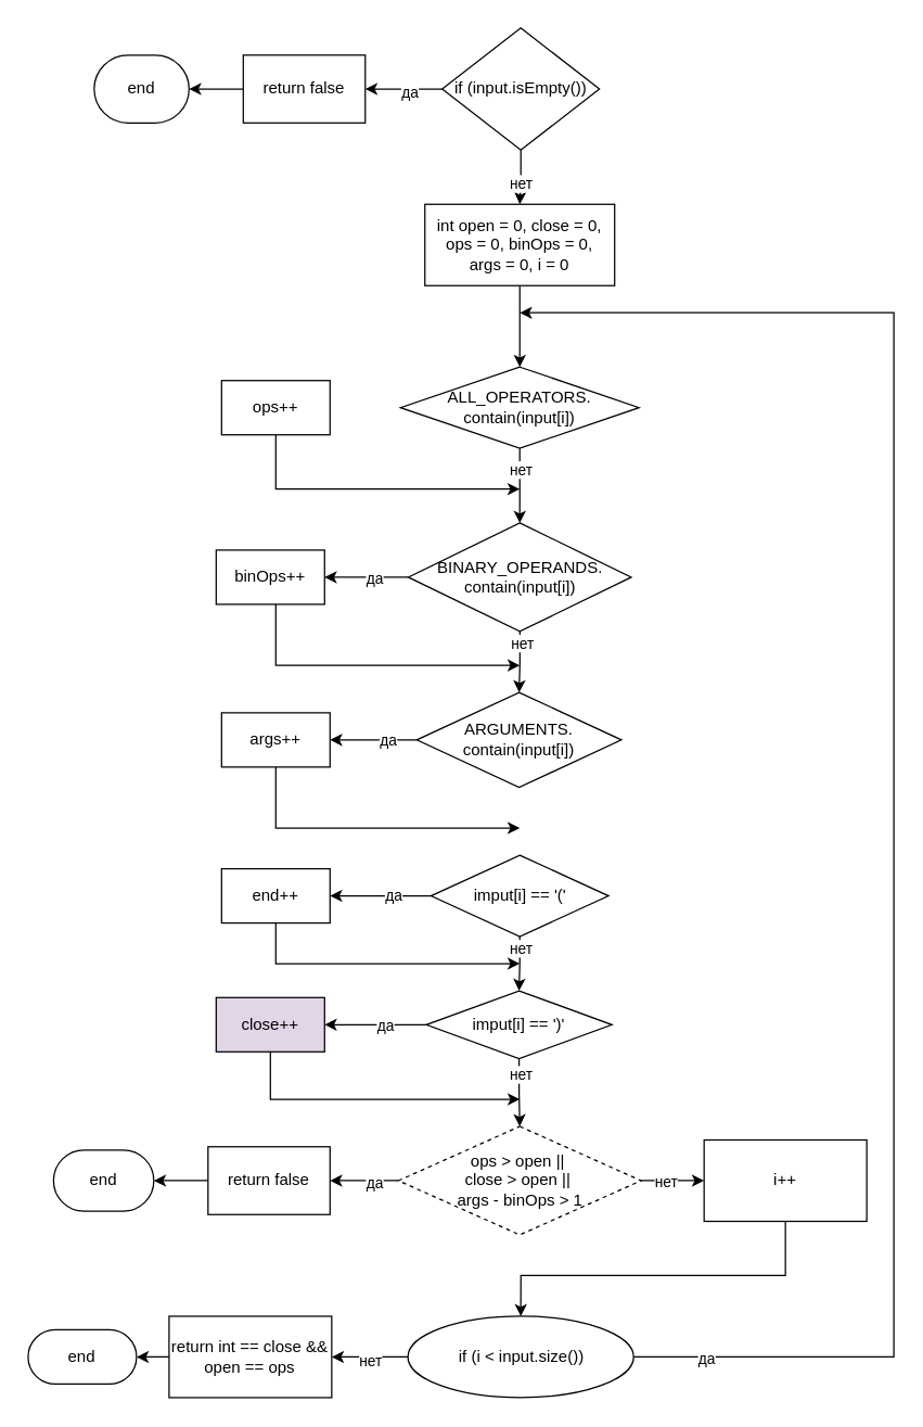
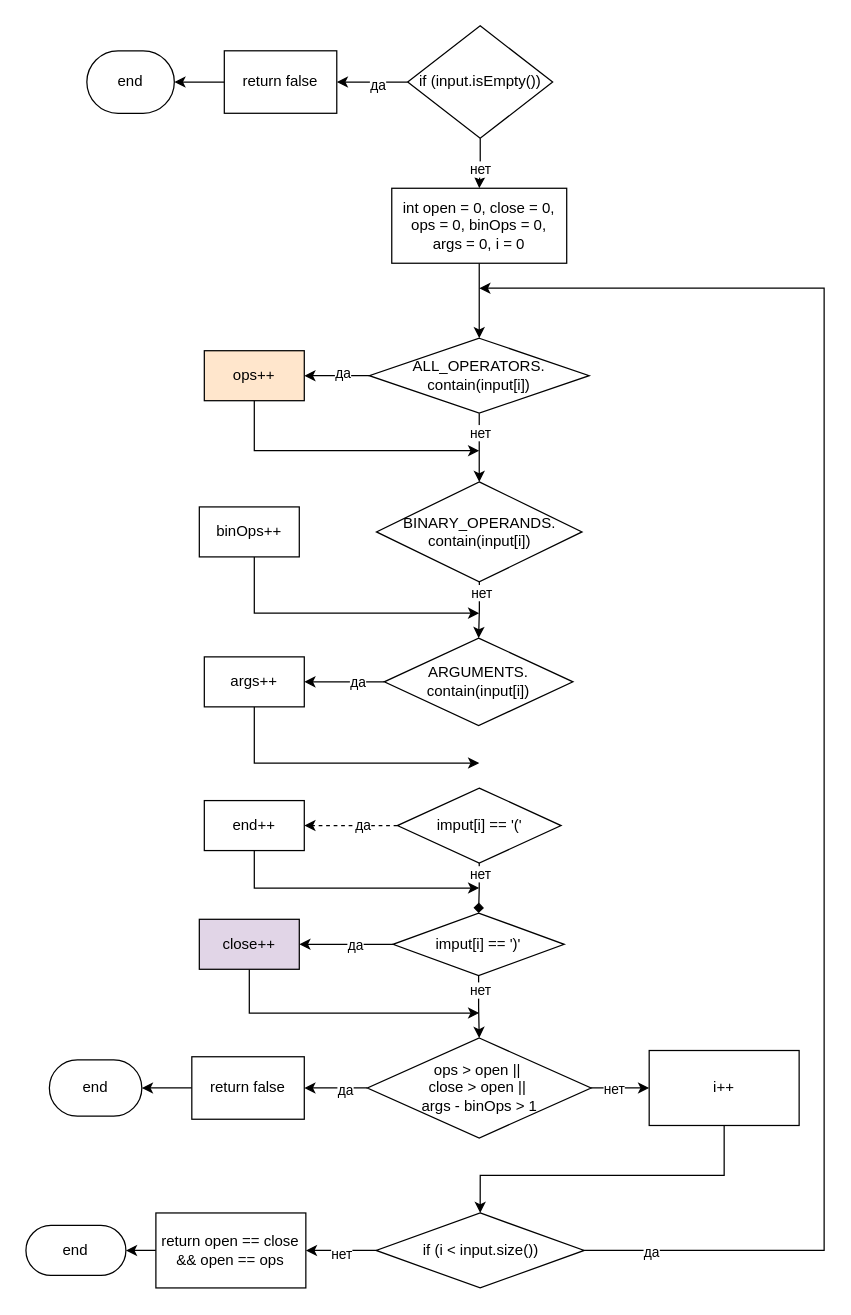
  <mxCell id="0" />
  <mxCell id="1" parent="0" />
  <mxCell id="2" style="edgeStyle=orthogonalEdgeStyle;rounded=0;orthogonalLoop=1;jettySize=auto;html=1;" parent="1" source="6" edge="1"><mxGeometry relative="1" as="geometry"><mxPoint x="269" y="65" as="targetPoint" /></mxGeometry></mxCell>
  <mxCell id="3" value="да" style="edgeLabel;html=1;align=center;verticalAlign=middle;resizable=0;points=[];" vertex="1" connectable="0" parent="2"><mxGeometry x="-0.174" y="2" relative="1" as="geometry"><mxPoint as="offset" /></mxGeometry></mxCell>
  <mxCell id="4" style="edgeStyle=orthogonalEdgeStyle;rounded=0;orthogonalLoop=1;jettySize=auto;html=1;" parent="1" source="6" target="11" edge="1"><mxGeometry relative="1" as="geometry" /></mxCell>
  <mxCell id="5" value="нет" style="edgeLabel;html=1;align=center;verticalAlign=middle;resizable=0;points=[];" vertex="1" connectable="0" parent="4"><mxGeometry x="0.22" relative="1" as="geometry"><mxPoint as="offset" /></mxGeometry></mxCell>
  <mxCell id="6" value="if (input.isEmpty())" style="rhombus;whiteSpace=wrap;html=1;" parent="1" vertex="1"><mxGeometry x="325.75" y="20" width="116" height="90" as="geometry" /></mxCell>
  <mxCell id="7" style="edgeStyle=orthogonalEdgeStyle;rounded=0;orthogonalLoop=1;jettySize=auto;html=1;" parent="1" source="8" target="9" edge="1"><mxGeometry relative="1" as="geometry" /></mxCell>
  <mxCell id="8" value="return false" style="rounded=0;whiteSpace=wrap;html=1;" parent="1" vertex="1"><mxGeometry x="179" y="40" width="90" height="50" as="geometry" /></mxCell>
  <mxCell id="9" value="end" style="rounded=1;whiteSpace=wrap;html=1;arcSize=50;" parent="1" vertex="1"><mxGeometry x="69" y="40" width="70" height="50" as="geometry" /></mxCell>
  <mxCell id="10" style="edgeStyle=orthogonalEdgeStyle;rounded=0;orthogonalLoop=1;jettySize=auto;html=1;" parent="1" source="11" target="16" edge="1"><mxGeometry relative="1" as="geometry"><mxPoint x="383" y="250" as="targetPoint" /></mxGeometry></mxCell>
  <mxCell id="11" value="int open = 0, close = 0,&lt;div&gt;ops = 0, binOps = 0,&lt;br&gt;args = 0, i = 0&lt;/div&gt;" style="rounded=0;whiteSpace=wrap;html=1;" parent="1" vertex="1"><mxGeometry x="313" y="150" width="140" height="60" as="geometry" /></mxCell>
+ <mxCell id="12" style="edgeStyle=orthogonalEdgeStyle;rounded=0;orthogonalLoop=1;jettySize=auto;html=1;entryX=1;entryY=0.5;entryDx=0;entryDy=0;" parent="1" source="16" target="18" edge="1"><mxGeometry relative="1" as="geometry" /></mxCell>
+ <mxCell id="13" value="да" style="edgeLabel;html=1;align=center;verticalAlign=middle;resizable=0;points=[];" vertex="1" connectable="0" parent="12"><mxGeometry x="-0.152" y="-3" relative="1" as="geometry"><mxPoint as="offset" /></mxGeometry></mxCell>
  <mxCell id="14" style="edgeStyle=orthogonalEdgeStyle;rounded=0;orthogonalLoop=1;jettySize=auto;html=1;entryX=0.5;entryY=0;entryDx=0;entryDy=0;" parent="1" source="16" target="23" edge="1"><mxGeometry relative="1" as="geometry"><mxPoint x="383.1" y="370.049" as="targetPoint" /></mxGeometry></mxCell>
  <mxCell id="15" value="нет" style="edgeLabel;html=1;align=center;verticalAlign=middle;resizable=0;points=[];" vertex="1" connectable="0" parent="14"><mxGeometry x="-0.466" relative="1" as="geometry"><mxPoint as="offset" /></mxGeometry></mxCell>
  <mxCell id="16" value="ALL_OPERATORS.&lt;div&gt;contain(input[i])&lt;/div&gt;" style="rhombus;whiteSpace=wrap;html=1;" parent="1" vertex="1"><mxGeometry x="295" y="270" width="176" height="60" as="geometry" /></mxCell>
  <mxCell id="17" style="edgeStyle=orthogonalEdgeStyle;rounded=0;orthogonalLoop=1;jettySize=auto;html=1;" parent="1" source="18" edge="1"><mxGeometry relative="1" as="geometry"><Array as="points"><mxPoint x="203" y="360" /><mxPoint x="383" y="360" /></Array><mxPoint x="383" y="360" as="targetPoint" /></mxGeometry></mxCell>
- <mxCell id="18" value="ops++" style="rounded=0;whiteSpace=wrap;html=1;" parent="1" vertex="1"><mxGeometry x="163" y="280" width="80" height="40" as="geometry" /></mxCell>
- <mxCell id="19" style="edgeStyle=orthogonalEdgeStyle;rounded=0;orthogonalLoop=1;jettySize=auto;html=1;entryX=1;entryY=0.5;entryDx=0;entryDy=0;" parent="1" source="23" target="25" edge="1"><mxGeometry relative="1" as="geometry" /></mxCell>
- <mxCell id="20" value="да" style="edgeLabel;html=1;align=center;verticalAlign=middle;resizable=0;points=[];" vertex="1" connectable="0" parent="19"><mxGeometry x="-0.195" relative="1" as="geometry"><mxPoint as="offset" /></mxGeometry></mxCell>
+ <mxCell id="18" value="ops++" style="rounded=0;whiteSpace=wrap;html=1;fillColor=#ffe6cc;" parent="1" vertex="1"><mxGeometry x="163" y="280" width="80" height="40" as="geometry" /></mxCell>
  <mxCell id="21" style="edgeStyle=orthogonalEdgeStyle;rounded=0;orthogonalLoop=1;jettySize=auto;html=1;entryX=0.5;entryY=0;entryDx=0;entryDy=0;" parent="1" source="23" target="28" edge="1"><mxGeometry relative="1" as="geometry" /></mxCell>
  <mxCell id="22" value="нет" style="edgeLabel;html=1;align=center;verticalAlign=middle;resizable=0;points=[];" vertex="1" connectable="0" parent="21"><mxGeometry x="-0.604" y="1" relative="1" as="geometry"><mxPoint as="offset" /></mxGeometry></mxCell>
  <mxCell id="23" value="BINARY_OPERANDS.&lt;div&gt;contain(input[i])&lt;/div&gt;" style="rhombus;whiteSpace=wrap;html=1;" parent="1" vertex="1"><mxGeometry x="300.75" y="385" width="164.5" height="80" as="geometry" /></mxCell>
  <mxCell id="24" style="edgeStyle=orthogonalEdgeStyle;rounded=0;orthogonalLoop=1;jettySize=auto;html=1;" parent="1" source="25" edge="1"><mxGeometry relative="1" as="geometry"><Array as="points"><mxPoint x="203" y="490" /><mxPoint x="383" y="490" /></Array><mxPoint x="383" y="490" as="targetPoint" /></mxGeometry></mxCell>
  <mxCell id="25" value="binOps++" style="rounded=0;whiteSpace=wrap;html=1;" parent="1" vertex="1"><mxGeometry x="159" y="405" width="80" height="40" as="geometry" /></mxCell>
  <mxCell id="26" style="edgeStyle=orthogonalEdgeStyle;rounded=0;orthogonalLoop=1;jettySize=auto;html=1;entryX=1;entryY=0.5;entryDx=0;entryDy=0;" parent="1" source="28" target="30" edge="1"><mxGeometry relative="1" as="geometry" /></mxCell>
  <mxCell id="27" value="да" style="edgeLabel;html=1;align=center;verticalAlign=middle;resizable=0;points=[];" vertex="1" connectable="0" parent="26"><mxGeometry x="-0.306" relative="1" as="geometry"><mxPoint as="offset" /></mxGeometry></mxCell>
  <mxCell id="28" value="ARGUMENTS.&lt;div&gt;contain(input[i])&lt;/div&gt;" style="rhombus;whiteSpace=wrap;html=1;" parent="1" vertex="1"><mxGeometry x="307" y="510" width="151" height="70" as="geometry" /></mxCell>
  <mxCell id="29" style="edgeStyle=orthogonalEdgeStyle;rounded=0;orthogonalLoop=1;jettySize=auto;html=1;" parent="1" source="30" edge="1"><mxGeometry relative="1" as="geometry"><Array as="points"><mxPoint x="203" y="610" /></Array><mxPoint x="383" y="610" as="targetPoint" /></mxGeometry></mxCell>
  <mxCell id="30" value="args&lt;span style=&quot;color: rgba(0, 0, 0, 0); font-family: monospace; font-size: 0px; text-align: start; text-wrap-mode: nowrap;&quot;&gt;%3CmxGraphModel%3E%3Croot%3E%3CmxCell%20id%3D%220%22%2F%3E%3CmxCell%20id%3D%221%22%20parent%3D%220%22%2F%3E%3CmxCell%20id%3D%222%22%20style%3D%22edgeStyle%3DorthogonalEdgeStyle%3Brounded%3D0%3BorthogonalLoop%3D1%3BjettySize%3Dauto%3Bhtml%3D1%3B%22%20edge%3D%221%22%20target%3D%224%22%20parent%3D%221%22%3E%3CmxGeometry%20relative%3D%221%22%20as%3D%22geometry%22%3E%3CmxPoint%20x%3D%22414%22%20y%3D%22530%22%20as%3D%22sourcePoint%22%2F%3E%3C%2FmxGeometry%3E%3C%2FmxCell%3E%3CmxCell%20id%3D%223%22%20style%3D%22edgeStyle%3DorthogonalEdgeStyle%3Brounded%3D0%3BorthogonalLoop%3D1%3BjettySize%3Dauto%3Bhtml%3D1%3BentryX%3D1%3BentryY%3D0.5%3BentryDx%3D0%3BentryDy%3D0%3B%22%20edge%3D%221%22%20source%3D%224%22%20target%3D%225%22%20parent%3D%221%22%3E%3CmxGeometry%20relative%3D%221%22%20as%3D%22geometry%22%2F%3E%3C%2FmxCell%3E%3CmxCell%20id%3D%224%22%20value%3D%22BINARY_OPERANDS.%26lt%3Bdiv%26gt%3Bcontain(input%5Bi%5D)%26lt%3B%2Fdiv%26gt%3B%22%20style%3D%22rhombus%3BwhiteSpace%3Dwrap%3Bhtml%3D1%3B%22%20vertex%3D%221%22%20parent%3D%221%22%3E%3CmxGeometry%20x%3D%22329%22%20y%3D%22560%22%20width%3D%22169%22%20height%3D%2290%22%20as%3D%22geometry%22%2F%3E%3C%2FmxCell%3E%3CmxCell%20id%3D%225%22%20value%3D%22binOps%2B%2B%22%20style%3D%22rounded%3D0%3BwhiteSpace%3Dwrap%3Bhtml%3D1%3B%22%20vertex%3D%221%22%20parent%3D%221%22%3E%3CmxGeometry%20x%3D%22194%22%20y%3D%22585%22%20width%3D%2280%22%20height%3D%2240%22%20as%3D%22geometry%22%2F%3E%3C%2FmxCell%3E%3CmxCell%20id%3D%226%22%20value%3D%22%D0%B4%D0%B0%22%20style%3D%22text%3Bhtml%3D1%3Balign%3Dcenter%3BverticalAlign%3Dmiddle%3Bresizable%3D0%3Bpoints%3D%5B%5D%3Bautosize%3D1%3BstrokeColor%3Dnone%3BfillColor%3Dnone%3B%22%20vertex%3D%221%22%20parent%3D%221%22%3E%3CmxGeometry%20x%3D%22300%22%20y%3D%22580%22%20width%3D%2240%22%20height%3D%2230%22%20as%3D%22geometry%22%2F%3E%3C%2FmxCell%3E%3CmxCell%20id%3D%227%22%20value%3D%22%D0%BD%D0%B5%D1%82%22%20style%3D%22text%3Bhtml%3D1%3Balign%3Dcenter%3BverticalAlign%3Dmiddle%3Bresizable%3D0%3Bpoints%3D%5B%5D%3Bautosize%3D1%3BstrokeColor%3Dnone%3BfillColor%3Dnone%3B%22%20vertex%3D%221%22%20parent%3D%221%22%3E%3CmxGeometry%20x%3D%22420%22%20y%3D%22640%22%20width%3D%2240%22%20height%3D%2230%22%20as%3D%22geometry%22%2F%3E%3C%2FmxCell%3E%3C%2Froot%3E%3C%2FmxGraphModel%3E&lt;/span&gt;++" style="rounded=0;whiteSpace=wrap;html=1;" parent="1" vertex="1"><mxGeometry x="163" y="525" width="80" height="40" as="geometry" /></mxCell>
- <mxCell id="31" style="edgeStyle=orthogonalEdgeStyle;rounded=0;orthogonalLoop=1;jettySize=auto;html=1;entryX=1;entryY=0.5;entryDx=0;entryDy=0;" parent="1" source="35" target="37" edge="1"><mxGeometry relative="1" as="geometry" /></mxCell>
+ <mxCell id="31" style="edgeStyle=orthogonalEdgeStyle;rounded=0;orthogonalLoop=1;jettySize=auto;html=1;entryX=1;entryY=0.5;entryDx=0;entryDy=0;dashed=1;" parent="1" source="35" target="37" edge="1"><mxGeometry relative="1" as="geometry" /></mxCell>
  <mxCell id="32" value="да" style="edgeLabel;html=1;align=center;verticalAlign=middle;resizable=0;points=[];" vertex="1" connectable="0" parent="31"><mxGeometry x="-0.237" y="-1" relative="1" as="geometry"><mxPoint as="offset" /></mxGeometry></mxCell>
- <mxCell id="33" style="edgeStyle=orthogonalEdgeStyle;rounded=0;orthogonalLoop=1;jettySize=auto;html=1;" parent="1" source="35" target="42" edge="1"><mxGeometry relative="1" as="geometry" /></mxCell>
+ <mxCell id="33" style="edgeStyle=orthogonalEdgeStyle;rounded=0;orthogonalLoop=1;jettySize=auto;html=1;endArrow=diamond;" parent="1" source="35" target="42" edge="1"><mxGeometry relative="1" as="geometry" /></mxCell>
  <mxCell id="34" value="нет" style="edgeLabel;html=1;align=center;verticalAlign=middle;resizable=0;points=[];" vertex="1" connectable="0" parent="33"><mxGeometry x="-0.598" relative="1" as="geometry"><mxPoint as="offset" /></mxGeometry></mxCell>
  <mxCell id="35" value="imput[i] == '('" style="rhombus;whiteSpace=wrap;html=1;" parent="1" vertex="1"><mxGeometry x="317.5" y="630" width="131" height="60" as="geometry" /></mxCell>
  <mxCell id="36" style="edgeStyle=orthogonalEdgeStyle;rounded=0;orthogonalLoop=1;jettySize=auto;html=1;" parent="1" source="37" edge="1"><mxGeometry relative="1" as="geometry"><Array as="points"><mxPoint x="203" y="710" /></Array><mxPoint x="383" y="710" as="targetPoint" /></mxGeometry></mxCell>
  <mxCell id="37" value="end++" style="rounded=0;whiteSpace=wrap;html=1;" parent="1" vertex="1"><mxGeometry x="163" y="640" width="80" height="40" as="geometry" /></mxCell>
  <mxCell id="38" style="edgeStyle=orthogonalEdgeStyle;rounded=0;orthogonalLoop=1;jettySize=auto;html=1;entryX=1;entryY=0.5;entryDx=0;entryDy=0;" parent="1" source="42" target="44" edge="1"><mxGeometry relative="1" as="geometry" /></mxCell>
  <mxCell id="39" value="да" style="edgeLabel;html=1;align=center;verticalAlign=middle;resizable=0;points=[];" vertex="1" connectable="0" parent="38"><mxGeometry x="-0.171" relative="1" as="geometry"><mxPoint as="offset" /></mxGeometry></mxCell>
  <mxCell id="40" style="edgeStyle=orthogonalEdgeStyle;rounded=0;orthogonalLoop=1;jettySize=auto;html=1;" parent="1" source="42" target="49" edge="1"><mxGeometry relative="1" as="geometry" /></mxCell>
  <mxCell id="41" value="нет" style="edgeLabel;html=1;align=center;verticalAlign=middle;resizable=0;points=[];" vertex="1" connectable="0" parent="40"><mxGeometry x="-0.564" y="1" relative="1" as="geometry"><mxPoint as="offset" /></mxGeometry></mxCell>
  <mxCell id="42" value="imput[i] == ')'" style="rhombus;whiteSpace=wrap;html=1;" parent="1" vertex="1"><mxGeometry x="314" y="730" width="137" height="50" as="geometry" /></mxCell>
  <mxCell id="43" style="edgeStyle=orthogonalEdgeStyle;rounded=0;orthogonalLoop=1;jettySize=auto;html=1;" parent="1" source="44" edge="1"><mxGeometry relative="1" as="geometry"><Array as="points"><mxPoint x="199" y="810" /></Array><mxPoint x="383" y="810" as="targetPoint" /></mxGeometry></mxCell>
  <mxCell id="44" value="close++" style="rounded=0;whiteSpace=wrap;html=1;fillColor=#e1d5e7;" parent="1" vertex="1"><mxGeometry x="159" y="735" width="80" height="40" as="geometry" /></mxCell>
  <mxCell id="45" value="" style="edgeStyle=orthogonalEdgeStyle;rounded=0;orthogonalLoop=1;jettySize=auto;html=1;" parent="1" source="49" target="51" edge="1"><mxGeometry relative="1" as="geometry" /></mxCell>
  <mxCell id="46" value="да" style="edgeLabel;html=1;align=center;verticalAlign=middle;resizable=0;points=[];" vertex="1" connectable="0" parent="45"><mxGeometry x="-0.228" y="1" relative="1" as="geometry"><mxPoint x="1" as="offset" /></mxGeometry></mxCell>
  <mxCell id="47" value="" style="edgeStyle=orthogonalEdgeStyle;rounded=0;orthogonalLoop=1;jettySize=auto;html=1;" edge="1" parent="1" source="49" target="62"><mxGeometry relative="1" as="geometry" /></mxCell>
  <mxCell id="48" value="нет" style="edgeLabel;html=1;align=center;verticalAlign=middle;resizable=0;points=[];" vertex="1" connectable="0" parent="47"><mxGeometry x="-0.462" y="2" relative="1" as="geometry"><mxPoint x="5" y="2" as="offset" /></mxGeometry></mxCell>
- <mxCell id="49" value="ops &amp;gt; open ||&amp;nbsp;&lt;div&gt;close &amp;gt; open ||&amp;nbsp;&lt;/div&gt;&lt;div&gt;args - binOps &amp;gt; 1&lt;/div&gt;" style="rhombus;whiteSpace=wrap;html=1;dashed=1;" parent="1" vertex="1"><mxGeometry x="293.5" y="830" width="179" height="80" as="geometry" /></mxCell>
+ <mxCell id="49" value="ops &amp;gt; open ||&amp;nbsp;&lt;div&gt;close &amp;gt; open ||&amp;nbsp;&lt;/div&gt;&lt;div&gt;args - binOps &amp;gt; 1&lt;/div&gt;" style="rhombus;whiteSpace=wrap;html=1;" parent="1" vertex="1"><mxGeometry x="293.5" y="830" width="179" height="80" as="geometry" /></mxCell>
  <mxCell id="50" style="edgeStyle=orthogonalEdgeStyle;rounded=0;orthogonalLoop=1;jettySize=auto;html=1;" parent="1" source="51" target="52" edge="1"><mxGeometry relative="1" as="geometry" /></mxCell>
  <mxCell id="51" value="return false" style="rounded=0;whiteSpace=wrap;html=1;" parent="1" vertex="1"><mxGeometry x="153" y="845" width="90" height="50" as="geometry" /></mxCell>
  <mxCell id="52" value="end" style="rounded=1;whiteSpace=wrap;html=1;arcSize=50;" parent="1" vertex="1"><mxGeometry x="39" y="847.5" width="74" height="45" as="geometry" /></mxCell>
  <mxCell id="53" style="edgeStyle=orthogonalEdgeStyle;rounded=0;orthogonalLoop=1;jettySize=auto;html=1;entryX=1;entryY=0.5;entryDx=0;entryDy=0;" parent="1" source="57" target="59" edge="1"><mxGeometry relative="1" as="geometry" /></mxCell>
  <mxCell id="54" value="нет" style="edgeLabel;html=1;align=center;verticalAlign=middle;resizable=0;points=[];" vertex="1" connectable="0" parent="53"><mxGeometry x="0.013" y="2" relative="1" as="geometry"><mxPoint as="offset" /></mxGeometry></mxCell>
  <mxCell id="55" style="edgeStyle=orthogonalEdgeStyle;rounded=0;orthogonalLoop=1;jettySize=auto;html=1;" parent="1" source="57" edge="1"><mxGeometry relative="1" as="geometry"><Array as="points"><mxPoint x="659" y="1000" /><mxPoint x="659" y="230" /><mxPoint x="383" y="230" /></Array><mxPoint x="383" y="230" as="targetPoint" /></mxGeometry></mxCell>
  <mxCell id="56" value="да" style="edgeLabel;html=1;align=center;verticalAlign=middle;resizable=0;points=[];" vertex="1" connectable="0" parent="55"><mxGeometry x="-0.914" y="-1" relative="1" as="geometry"><mxPoint as="offset" /></mxGeometry></mxCell>
- <mxCell id="57" value="if (i &amp;lt; input.size())" style="ellipse;whiteSpace=wrap;html=1;" parent="1" vertex="1"><mxGeometry x="300.5" y="970" width="166.5" height="60" as="geometry" /></mxCell>
+ <mxCell id="57" value="if (i &amp;lt; input.size())" style="rhombus;whiteSpace=wrap;html=1;" parent="1" vertex="1"><mxGeometry x="300.5" y="970" width="166.5" height="60" as="geometry" /></mxCell>
  <mxCell id="58" style="edgeStyle=orthogonalEdgeStyle;rounded=0;orthogonalLoop=1;jettySize=auto;html=1;" parent="1" source="59" target="60" edge="1"><mxGeometry relative="1" as="geometry" /></mxCell>
- <mxCell id="59" value="return int == close &amp;amp;&amp;amp; open == ops" style="rounded=0;whiteSpace=wrap;html=1;" parent="1" vertex="1"><mxGeometry x="124.25" y="970" width="120" height="60" as="geometry" /></mxCell>
+ <mxCell id="59" value="return open == close &amp;amp;&amp;amp; open == ops" style="rounded=0;whiteSpace=wrap;html=1;" parent="1" vertex="1"><mxGeometry x="124.25" y="970" width="120" height="60" as="geometry" /></mxCell>
  <mxCell id="60" value="end" style="rounded=1;whiteSpace=wrap;html=1;arcSize=50;" parent="1" vertex="1"><mxGeometry x="20.25" y="980" width="80" height="40" as="geometry" /></mxCell>
  <mxCell id="61" style="edgeStyle=orthogonalEdgeStyle;rounded=0;orthogonalLoop=1;jettySize=auto;html=1;entryX=0.5;entryY=0;entryDx=0;entryDy=0;" edge="1" parent="1" source="62" target="57"><mxGeometry relative="1" as="geometry"><Array as="points"><mxPoint x="579" y="940" /><mxPoint x="384" y="940" /></Array></mxGeometry></mxCell>
  <mxCell id="62" value="i++" style="whiteSpace=wrap;html=1;" vertex="1" parent="1"><mxGeometry x="519" y="840" width="120" height="60" as="geometry" /></mxCell>
